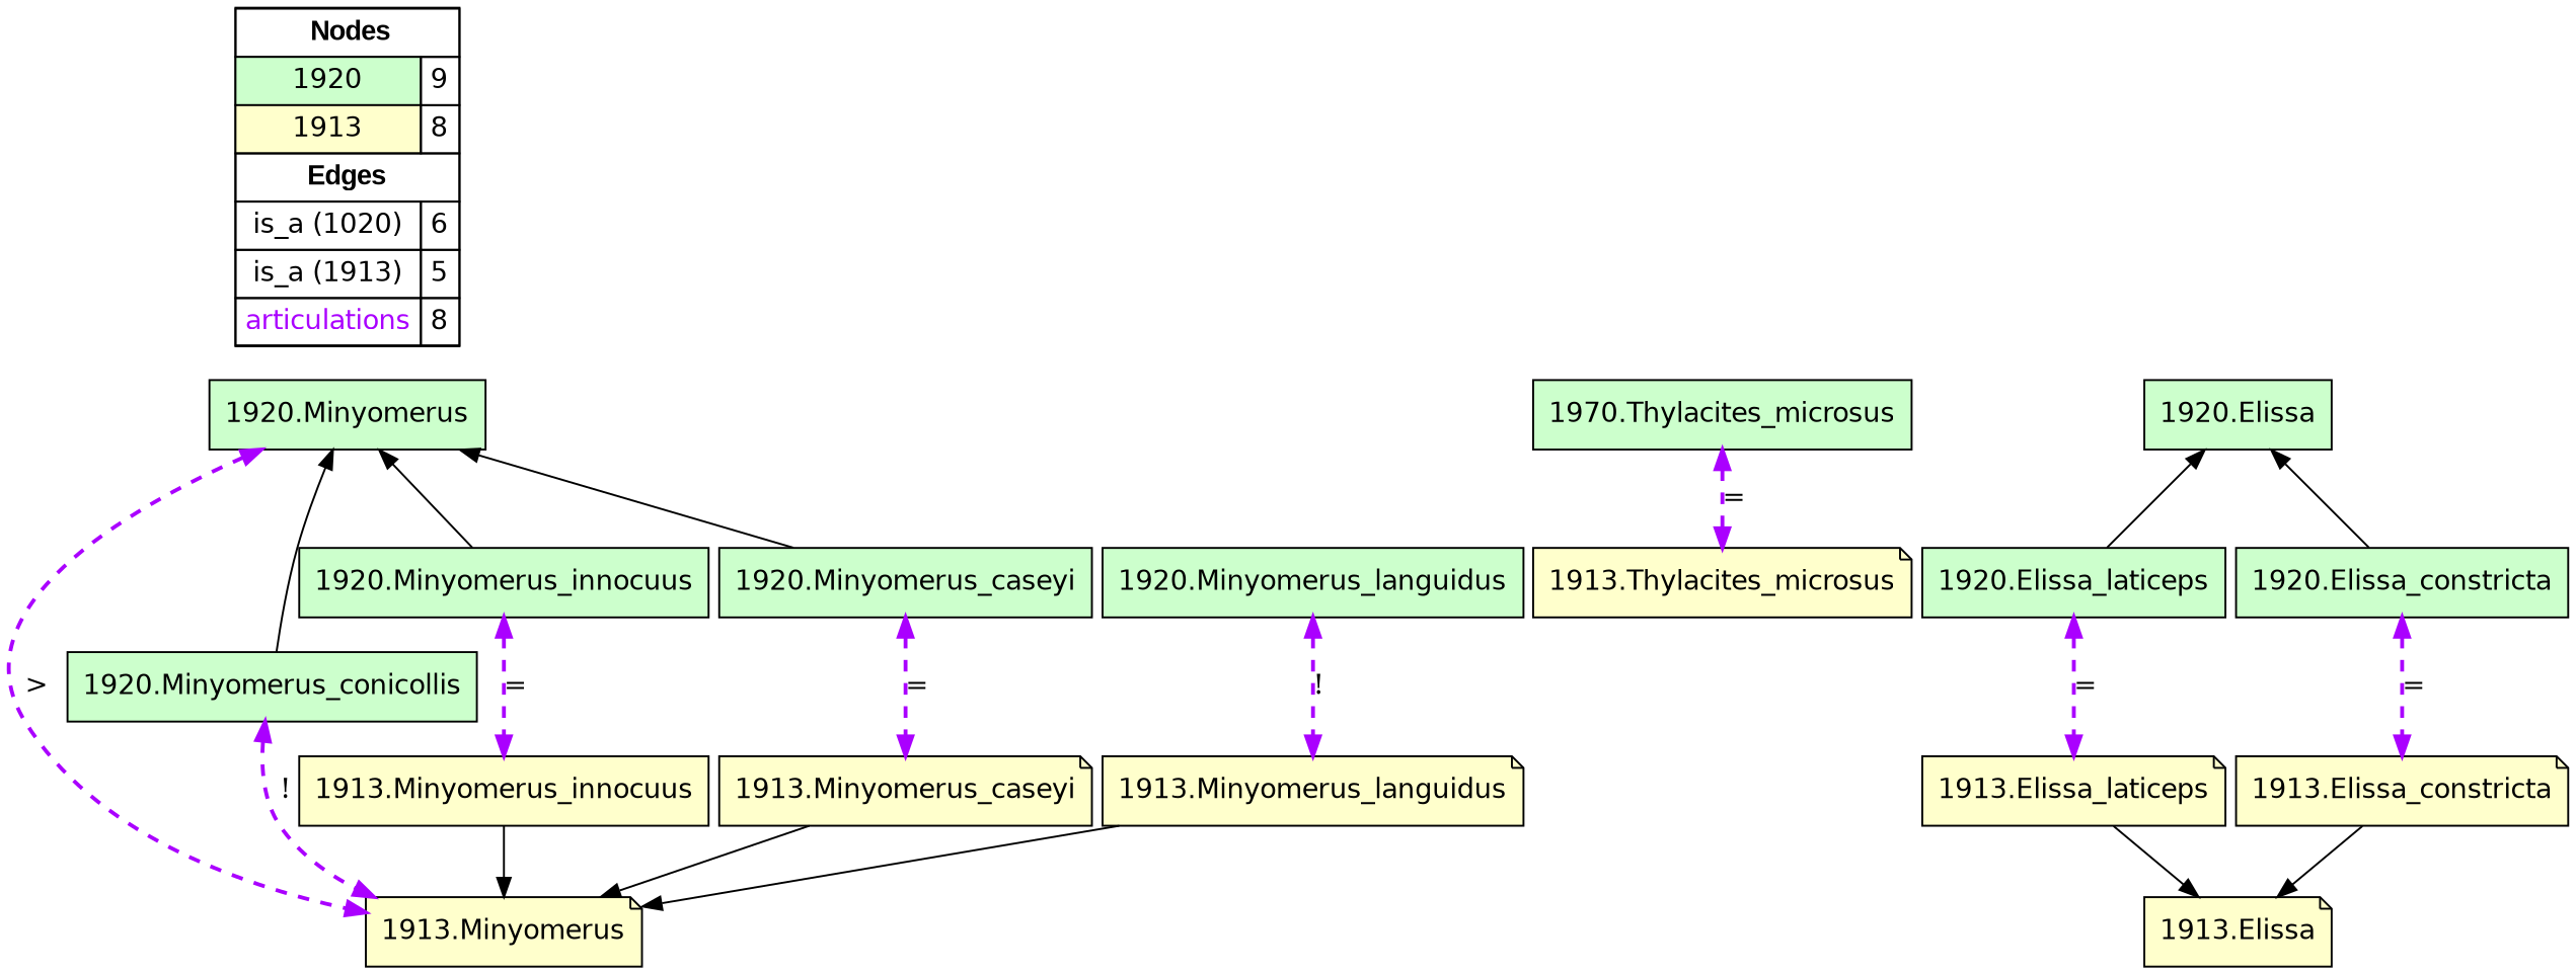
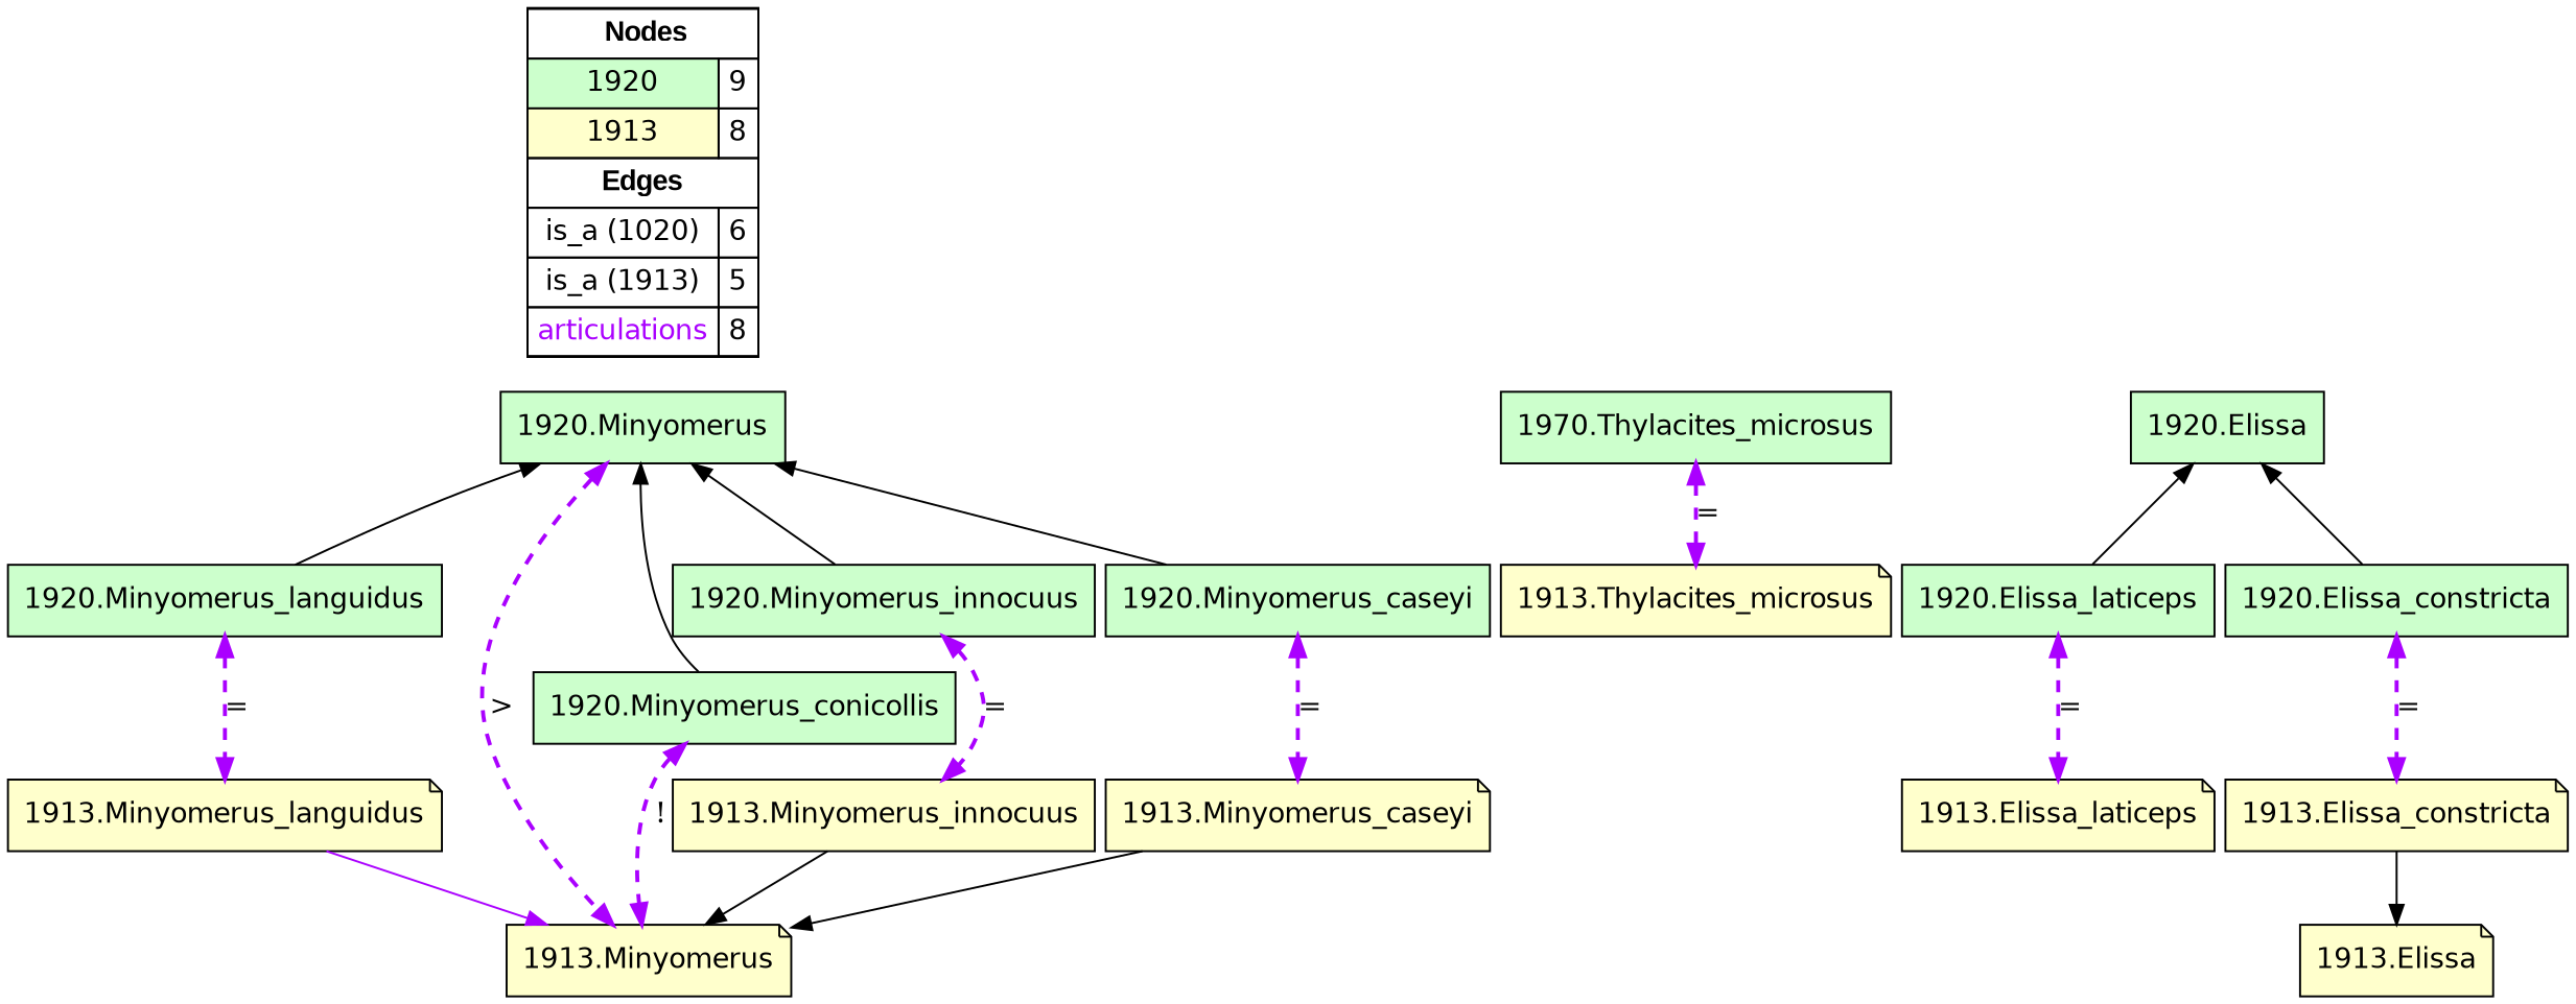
  digraph {
    rankdir=TB
    node [fillcolor="#CCFFCC" fontname=helvetica shape=box style=filled]
    edge [color="#000000" constraint=true dir=both penwidth=1 style=solid]
    n1 [fillcolor=white label=<   <TABLE BORDER="0" CELLBORDER="1" CELLSPACING="0" CELLPADDING="4">  <TR> <TD COLSPAN="2"><font face="Arial Black"> Nodes</font></TD> </TR>  <TR>   <TD bgcolor="#CCFFCC" fontname="helvetica">1920</TD>   <TD>9</TD>   </TR>  <TR>   <TD bgcolor="#FFFFCC" fontname="helvetica">1913</TD>   <TD>8</TD>   </TR>  <TR> <TD COLSPAN="2"><font face = "Arial Black"> Edges </font></TD> </TR>  <TR>   <TD><font color ="#000000">is_a (1020)</font></TD><TD>6</TD> </TR> <TR>   <TD><font color ="#000000">is_a (1913)</font></TD><TD>5</TD> </TR> <TR>   <TD><font color ="#AA00FF">articulations</font></TD><TD>8</TD> </TR> </TABLE>   > margin=0]
    "1913.Minyomerus_languidus" [fillcolor="#FFFFCC" shape=note]
    "1920.Minyomerus_languidus"
    "1913.Minyomerus" [fillcolor="#FFFFCC" shape=note]
    n5 [label="1970.Thylacites_microsus"]
    "1913.Thylacites_microsus" [fillcolor="#FFFFCC" shape=note]
    "1913.Elissa_laticeps" [fillcolor="#FFFFCC" shape=note]
    "1920.Elissa_laticeps"
    "1913.Elissa" [fillcolor="#FFFFCC" shape=note]
    "1920.Minyomerus"
    "1920.Minyomerus_conicollis"
    "1920.Minyomerus_innocuus"
    "1920.Minyomerus_caseyi"
    "1913.Minyomerus_innocuus" [fillcolor="#FFFFCC"]
    "1913.Minyomerus_caseyi" [fillcolor="#FFFFCC" shape=note]
    "1913.Elissa_constricta" [fillcolor="#FFFFCC" shape=note]
    "1920.Elissa_constricta"
    "1920.Elissa"
    subgraph sub_1 {
      rank=source
      n1
    }
-   "1913.Minyomerus_languidus" -> "1913.Minyomerus" [dir=forward]
-   "1920.Minyomerus_languidus" -> "1913.Minyomerus_languidus" [color="#AA00FF" label="!" penwidth=2 style=dashed]
+   "1913.Minyomerus_languidus" -> "1913.Minyomerus" [color="#AA00FF" dir=forward]
+   "1920.Minyomerus_languidus" -> "1913.Minyomerus_languidus" [color="#AA00FF" label="=" penwidth=2 style=dashed]
    n5 -> "1913.Thylacites_microsus" [color="#AA00FF" label="=" penwidth=2 style=dashed]
-   "1913.Elissa_laticeps" -> "1913.Elissa" [dir=forward]
    "1920.Elissa_laticeps" -> "1913.Elissa_laticeps" [color="#AA00FF" label="=" penwidth=2 style=dashed]
+   "1920.Minyomerus" -> "1920.Minyomerus_languidus" [dir=back]
    "1920.Minyomerus" -> "1913.Minyomerus" [color="#AA00FF" label=">" penwidth=2 style=dashed]
    "1920.Minyomerus" -> "1920.Minyomerus_conicollis" [dir=back]
    "1920.Minyomerus" -> "1920.Minyomerus_innocuus" [dir=back]
    "1920.Minyomerus" -> "1920.Minyomerus_caseyi" [dir=back]
    "1920.Minyomerus_conicollis" -> "1913.Minyomerus" [color="#AA00FF" label="!" penwidth=2 style=dashed]
    "1920.Minyomerus_innocuus" -> "1913.Minyomerus_innocuus" [color="#AA00FF" label="=" penwidth=2 style=dashed]
    "1920.Minyomerus_caseyi" -> "1913.Minyomerus_caseyi" [color="#AA00FF" label="=" penwidth=2 style=dashed]
    "1913.Minyomerus_innocuus" -> "1913.Minyomerus" [dir=forward]
    "1913.Minyomerus_caseyi" -> "1913.Minyomerus" [dir=forward]
    "1913.Elissa_constricta" -> "1913.Elissa" [dir=forward]
    "1920.Elissa_constricta" -> "1913.Elissa_constricta" [color="#AA00FF" label="=" penwidth=2 style=dashed]
    "1920.Elissa" -> "1920.Elissa_laticeps" [dir=back]
    "1920.Elissa" -> "1920.Elissa_constricta" [dir=back]
  }
